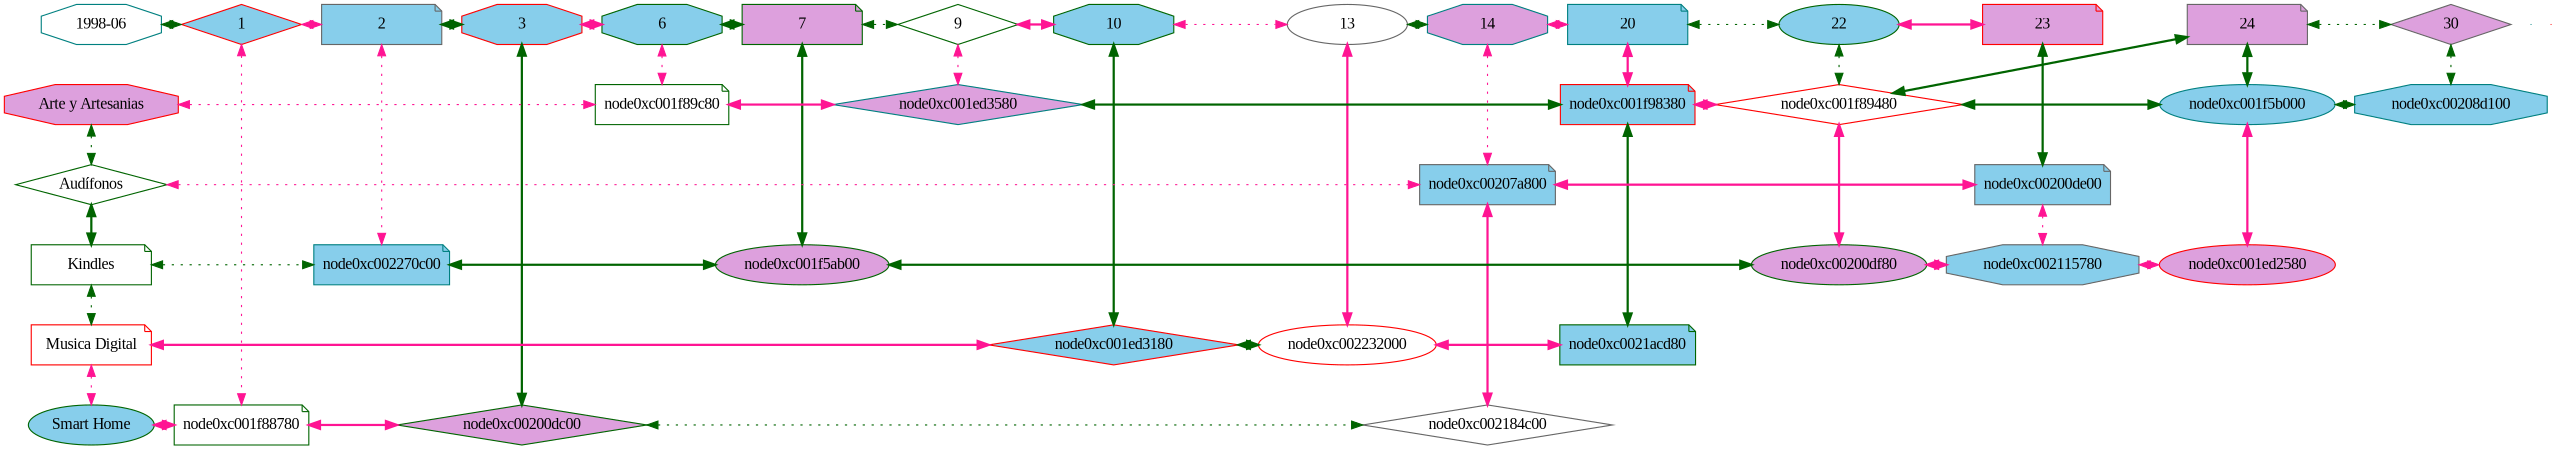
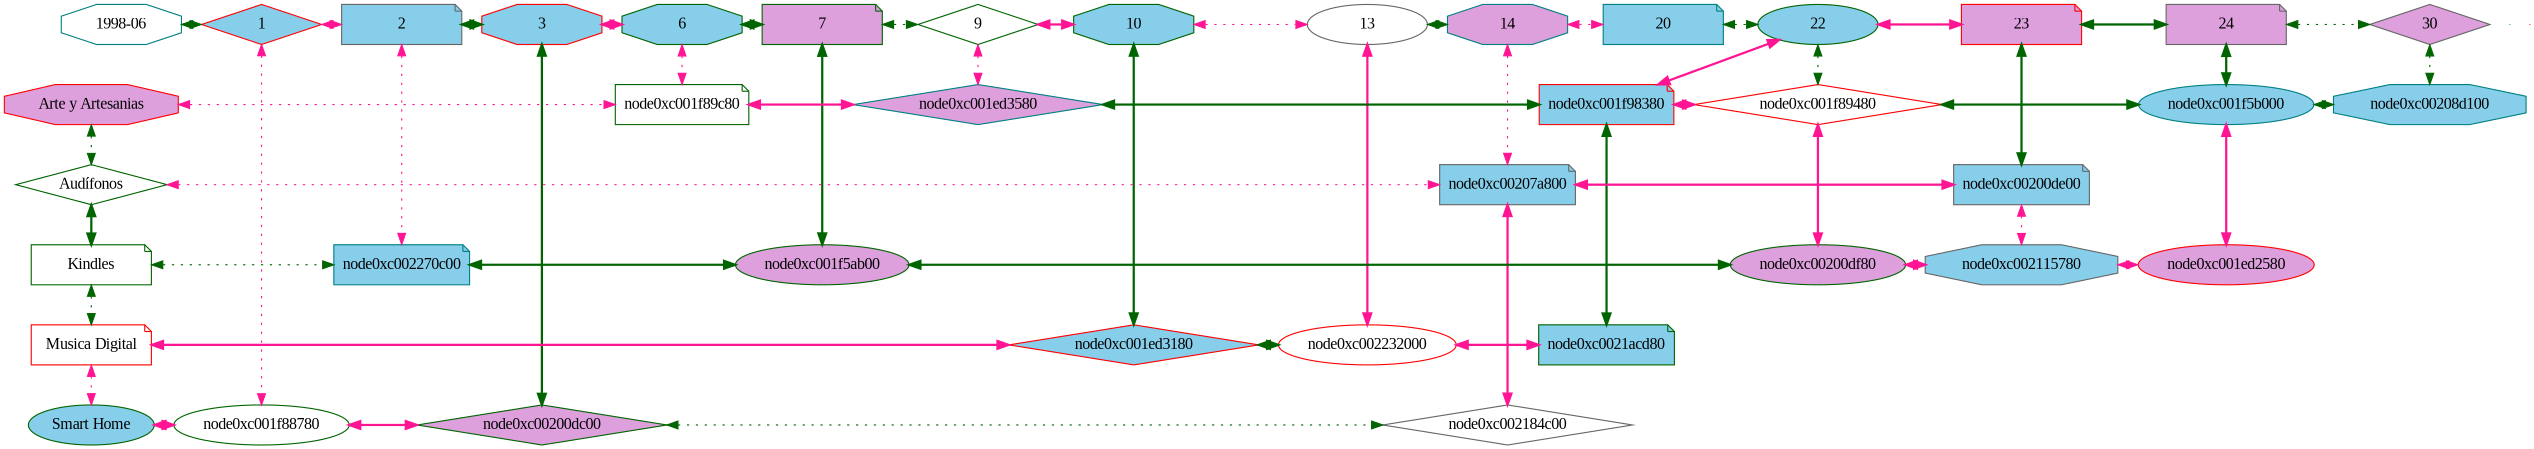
  digraph {
    fontname="Liberation Serif"
    node [color=darkgreen fillcolor=skyblue fontname="Liberation Serif" group=1 shape=note style=filled]
    edge [color=deeppink dir=both fontname="Liberation Serif" style=bold]
    n1 [color=teal fillcolor=white label="1998-06" shape=octagon width=1.5]
    n2 [color=red label=1 shape=diamond width=1.5]
    n3 [color=gray40 group=2 label=2 width=1.5]
    n4 [color=red group=3 label=3 shape=octagon width=1.5]
    n5 [group=6 label=6 shape=octagon width=1.5]
    node0xc001f98380 [color=red group=20 width=0.5]
    node0xc001f89480 [color=red fillcolor=white group=22 shape=diamond width=0.5]
    n8 [fillcolor=plum group=7 label=7 width=1.5]
    n9 [fillcolor=white group=9 label=9 shape=diamond width=1.5]
    n10 [group=10 label=10 shape=octagon width=1.5]
    n11 [color=gray40 fillcolor=white group=13 label=13 shape=ellipse width=1.5]
    n12 [color=teal fillcolor=plum group=14 label=14 shape=octagon width=1.5]
    n13 [color=teal group=20 label=20 width=1.5]
    n14 [group=22 label=22 shape=ellipse width=1.5]
    n15 [color=red fillcolor=plum group=23 label=23 width=1.5]
    n16 [color=gray40 fillcolor=plum group=24 label=24 width=1.5]
    n17 [color=gray40 fillcolor=plum group=30 label=30 shape=diamond width=1.5]
    n18 [color=red fillcolor=plum label="Arte y Artesanias" shape=octagon width=1.5]
    node0xc001f89c80 [fillcolor=white group=6 width=0.5]
    node0xc001ed3580 [color=teal fillcolor=plum group=9 shape=diamond width=0.5]
    node0xc001f5b000 [color=teal group=24 shape=ellipse width=0.5]
    node0xc00208d100 [color=teal group=30 shape=octagon width=0.5]
    n23 [fillcolor=white label="Audífonos" shape=diamond width=1.5]
    node0xc00207a800 [color=gray40 group=14 width=0.5]
    node0xc00200de00 [color=gray40 group=23 width=0.5]
    n26 [fillcolor=white label=Kindles width=1.5]
    node0xc002270c00 [color=teal group=2 width=0.5]
    node0xc001f5ab00 [fillcolor=plum group=7 shape=ellipse width=0.5]
    node0xc00200df80 [fillcolor=plum group=22 shape=ellipse width=0.5]
    node0xc002115780 [color=gray40 group=23 shape=octagon width=0.5]
    node0xc001ed2580 [color=red fillcolor=plum group=24 shape=ellipse width=0.5]
    n32 [color=red fillcolor=white label="Musica Digital" width=1.5]
    node0xc001ed3180 [color=red group=10 shape=diamond width=0.5]
    node0xc002232000 [color=red fillcolor=white group=13 shape=ellipse width=0.5]
    node0xc0021acd80 [group=20 width=0.5]
    n36 [label="Smart Home" shape=ellipse width=1.5]
-   node0xc001f88780 [fillcolor=white width=0.5]
+   node0xc001f88780 [fillcolor=white shape=ellipse width=0.5]
    node0xc00200dc00 [fillcolor=plum group=3 shape=diamond width=0.5]
    node0xc002184c00 [color=gray40 fillcolor=white group=14 shape=diamond width=0.5]
    e0 [color=teal fillcolor=white shape=point width=0 group=""]
    e1 [color=red fillcolor=plum shape=point width=0 group=""]
    subgraph sub_1 {
      rank=same
      n1
      n2
    }
    subgraph sub_2 {
      rank=same
      n2
      n3
    }
    subgraph sub_3 {
      rank=same
      n3
      n4
    }
    subgraph sub_4 {
      rank=same
      n4
      n5
    }
    subgraph sub_5 {
      rank=same
      node0xc001f98380
      node0xc001f89480
    }
    subgraph sub_6 {
      rank=same
      n5
      n8
    }
    subgraph sub_7 {
      rank=same
      n8
      n9
    }
    subgraph sub_8 {
      rank=same
      n9
      n10
    }
    subgraph sub_9 {
      rank=same
      n10
      n11
    }
    subgraph sub_10 {
      rank=same
      n11
      n12
    }
    subgraph sub_11 {
      rank=same
      n12
      n13
    }
    subgraph sub_12 {
      rank=same
      n13
      n14
    }
    subgraph sub_13 {
      rank=same
      n14
      n15
    }
    subgraph sub_14 {
      rank=same
      n15
      n16
    }
    subgraph sub_15 {
      rank=same
      n16
      n17
    }
    subgraph sub_16 {
      rank=same
      n18
      node0xc001f89c80
    }
    subgraph sub_17 {
      rank=same
      node0xc001f89c80
      node0xc001ed3580
    }
    subgraph sub_18 {
      rank=same
      node0xc001f98380
      node0xc001ed3580
    }
    subgraph sub_19 {
      rank=same
      node0xc001f89480
      node0xc001f5b000
    }
    subgraph sub_20 {
      rank=same
      node0xc001f5b000
      node0xc00208d100
    }
    subgraph sub_21 {
      rank=same
      n23
      node0xc00207a800
    }
    subgraph sub_22 {
      rank=same
      node0xc00207a800
      node0xc00200de00
    }
    subgraph sub_23 {
      rank=same
      n26
      node0xc002270c00
    }
    subgraph sub_24 {
      rank=same
      node0xc002270c00
      node0xc001f5ab00
    }
    subgraph sub_25 {
      rank=same
      node0xc001f5ab00
      node0xc00200df80
    }
    subgraph sub_26 {
      rank=same
      node0xc00200df80
      node0xc002115780
    }
    subgraph sub_27 {
      rank=same
      node0xc002115780
      node0xc001ed2580
    }
    subgraph sub_28 {
      rank=same
      n32
      node0xc001ed3180
    }
    subgraph sub_29 {
      rank=same
      node0xc001ed3180
      node0xc002232000
    }
    subgraph sub_30 {
      rank=same
      node0xc002232000
      node0xc0021acd80
    }
    subgraph sub_31 {
      rank=same
      n36
      node0xc001f88780
    }
    subgraph sub_32 {
      rank=same
      node0xc001f88780
      node0xc00200dc00
    }
    subgraph sub_33 {
      rank=same
      node0xc00200dc00
      node0xc002184c00
    }
    n1 -> n2 [color=darkgreen style=dotted]
    n2 -> n3 [style=dotted]
    n2 -> node0xc001f88780 [style=dotted]
    n3 -> n4 [color=darkgreen]
    n3 -> node0xc002270c00 [style=dotted]
    n4 -> n5
    n4 -> node0xc00200dc00 [color=darkgreen]
    n5 -> n8 [color=darkgreen]
    n5 -> node0xc001f89c80 [style=dotted]
    node0xc001f98380 -> node0xc001f89480
    node0xc001f98380 -> node0xc0021acd80 [color=darkgreen]
    node0xc001f89480 -> node0xc001f5b000 [color=darkgreen]
    node0xc001f89480 -> node0xc00200df80
    n8 -> n9 [color=darkgreen style=dotted]
    n8 -> node0xc001f5ab00 [color=darkgreen]
    n9 -> n10
    n9 -> node0xc001ed3580 [style=dotted]
    n10 -> n11 [style=dotted]
    n10 -> node0xc001ed3180 [color=darkgreen]
    n11 -> n12 [color=darkgreen style=dotted]
    n11 -> node0xc002232000
    n12 -> n13 [style=dotted]
    n12 -> node0xc00207a800 [style=dotted]
-   n13 -> node0xc001f98380
+   n14 -> node0xc001f98380
    n13 -> n14 [color=darkgreen style=dotted]
    n14 -> node0xc001f89480 [color=darkgreen style=dotted]
    n14 -> n15
-   node0xc001f89480 -> n16 [color=darkgreen]
+   n15 -> n16 [color=darkgreen]
    n15 -> node0xc00200de00 [color=darkgreen]
    n16 -> n17 [color=darkgreen style=dotted]
    n16 -> node0xc001f5b000 [color=darkgreen]
    n17 -> node0xc00208d100 [color=darkgreen style=dotted]
    n18 -> node0xc001f89c80 [style=dotted]
    n18 -> n23 [color=darkgreen style=dotted]
    node0xc001f89c80 -> node0xc001ed3580
    node0xc001ed3580 -> node0xc001f98380 [color=darkgreen]
    node0xc001f5b000 -> node0xc00208d100 [color=darkgreen style=dotted]
    node0xc001f5b000 -> node0xc001ed2580
    n23 -> node0xc00207a800 [style=dotted]
    n23 -> n26 [color=darkgreen]
    node0xc00207a800 -> node0xc00200de00
    node0xc00207a800 -> node0xc002184c00
    node0xc00200de00 -> node0xc002115780 [style=dotted]
    n26 -> node0xc002270c00 [color=darkgreen style=dotted]
    n26 -> n32 [color=darkgreen style=dotted]
    node0xc002270c00 -> node0xc001f5ab00 [color=darkgreen]
    node0xc001f5ab00 -> node0xc00200df80 [color=darkgreen]
    node0xc00200df80 -> node0xc002115780
    node0xc002115780 -> node0xc001ed2580 [style=dotted]
    n32 -> node0xc001ed3180
    n32 -> n36 [style=dotted]
    node0xc001ed3180 -> node0xc002232000 [color=darkgreen]
    node0xc002232000 -> node0xc0021acd80
    n36 -> node0xc001f88780
    node0xc001f88780 -> node0xc00200dc00
    node0xc00200dc00 -> node0xc002184c00 [color=darkgreen style=dotted]
  }
